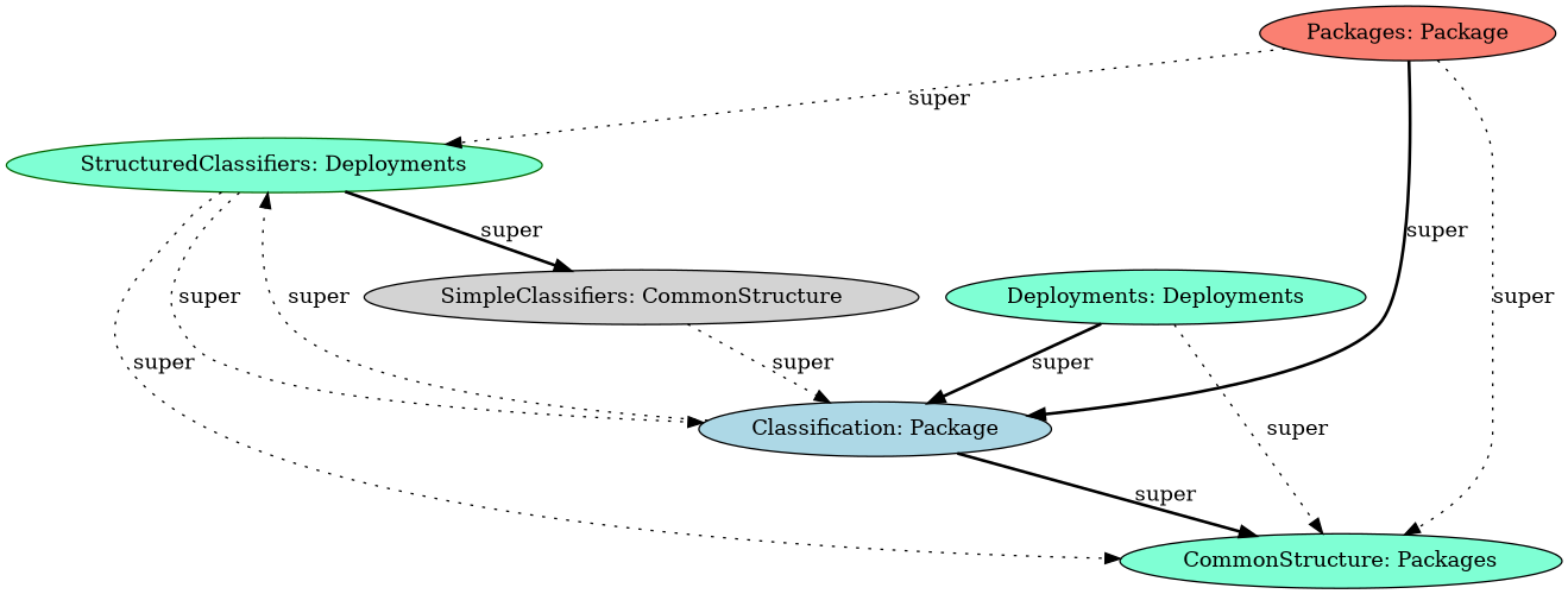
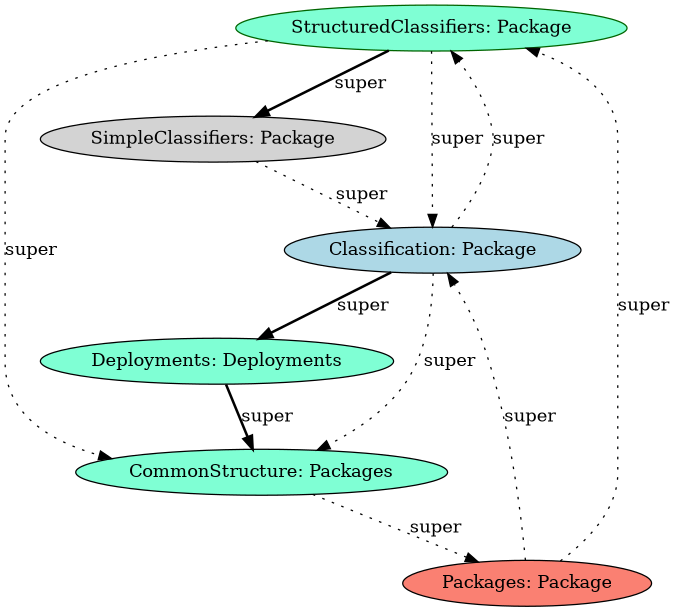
  digraph {
    node [color=black fillcolor=aquamarine style="solid,filled"]
    edge [color=black style=dotted]
-   n1 [color=darkgreen label="StructuredClassifiers: Deployments"]
+   n1 [color=darkgreen label="StructuredClassifiers: Package"]
    n2 [fillcolor=lightblue label="Classification: Package"]
-   n3 [fillcolor=lightgrey label="SimpleClassifiers: CommonStructure"]
+   n3 [fillcolor=lightgrey label="SimpleClassifiers: Package"]
    n4 [label="CommonStructure: Packages"]
    n5 [label="Deployments: Deployments"]
    n6 [fillcolor=salmon label="Packages: Package"]
    subgraph sub_1 {
      shape=box
      style=filled
    }
    n1 -> n2 [label=super]
    n1 -> n3 [label=super style=bold]
    n1 -> n4 [label=super]
    n2 -> n1 [label=super]
-   n2 -> n4 [label=super style=bold]
-   n5 -> n2 [label=super style=bold]
+   n2 -> n4 [label=super]
+   n2 -> n5 [label=super style=bold]
    n3 -> n2 [label=super]
-   n5 -> n4 [label=super]
+   n5 -> n4 [label=super style=bold]
    n6 -> n1 [label=super]
-   n6 -> n2 [label=super style=bold]
-   n6 -> n4 [label=super]
+   n6 -> n2 [label=super]
+   n4 -> n6 [label=super]
  }
